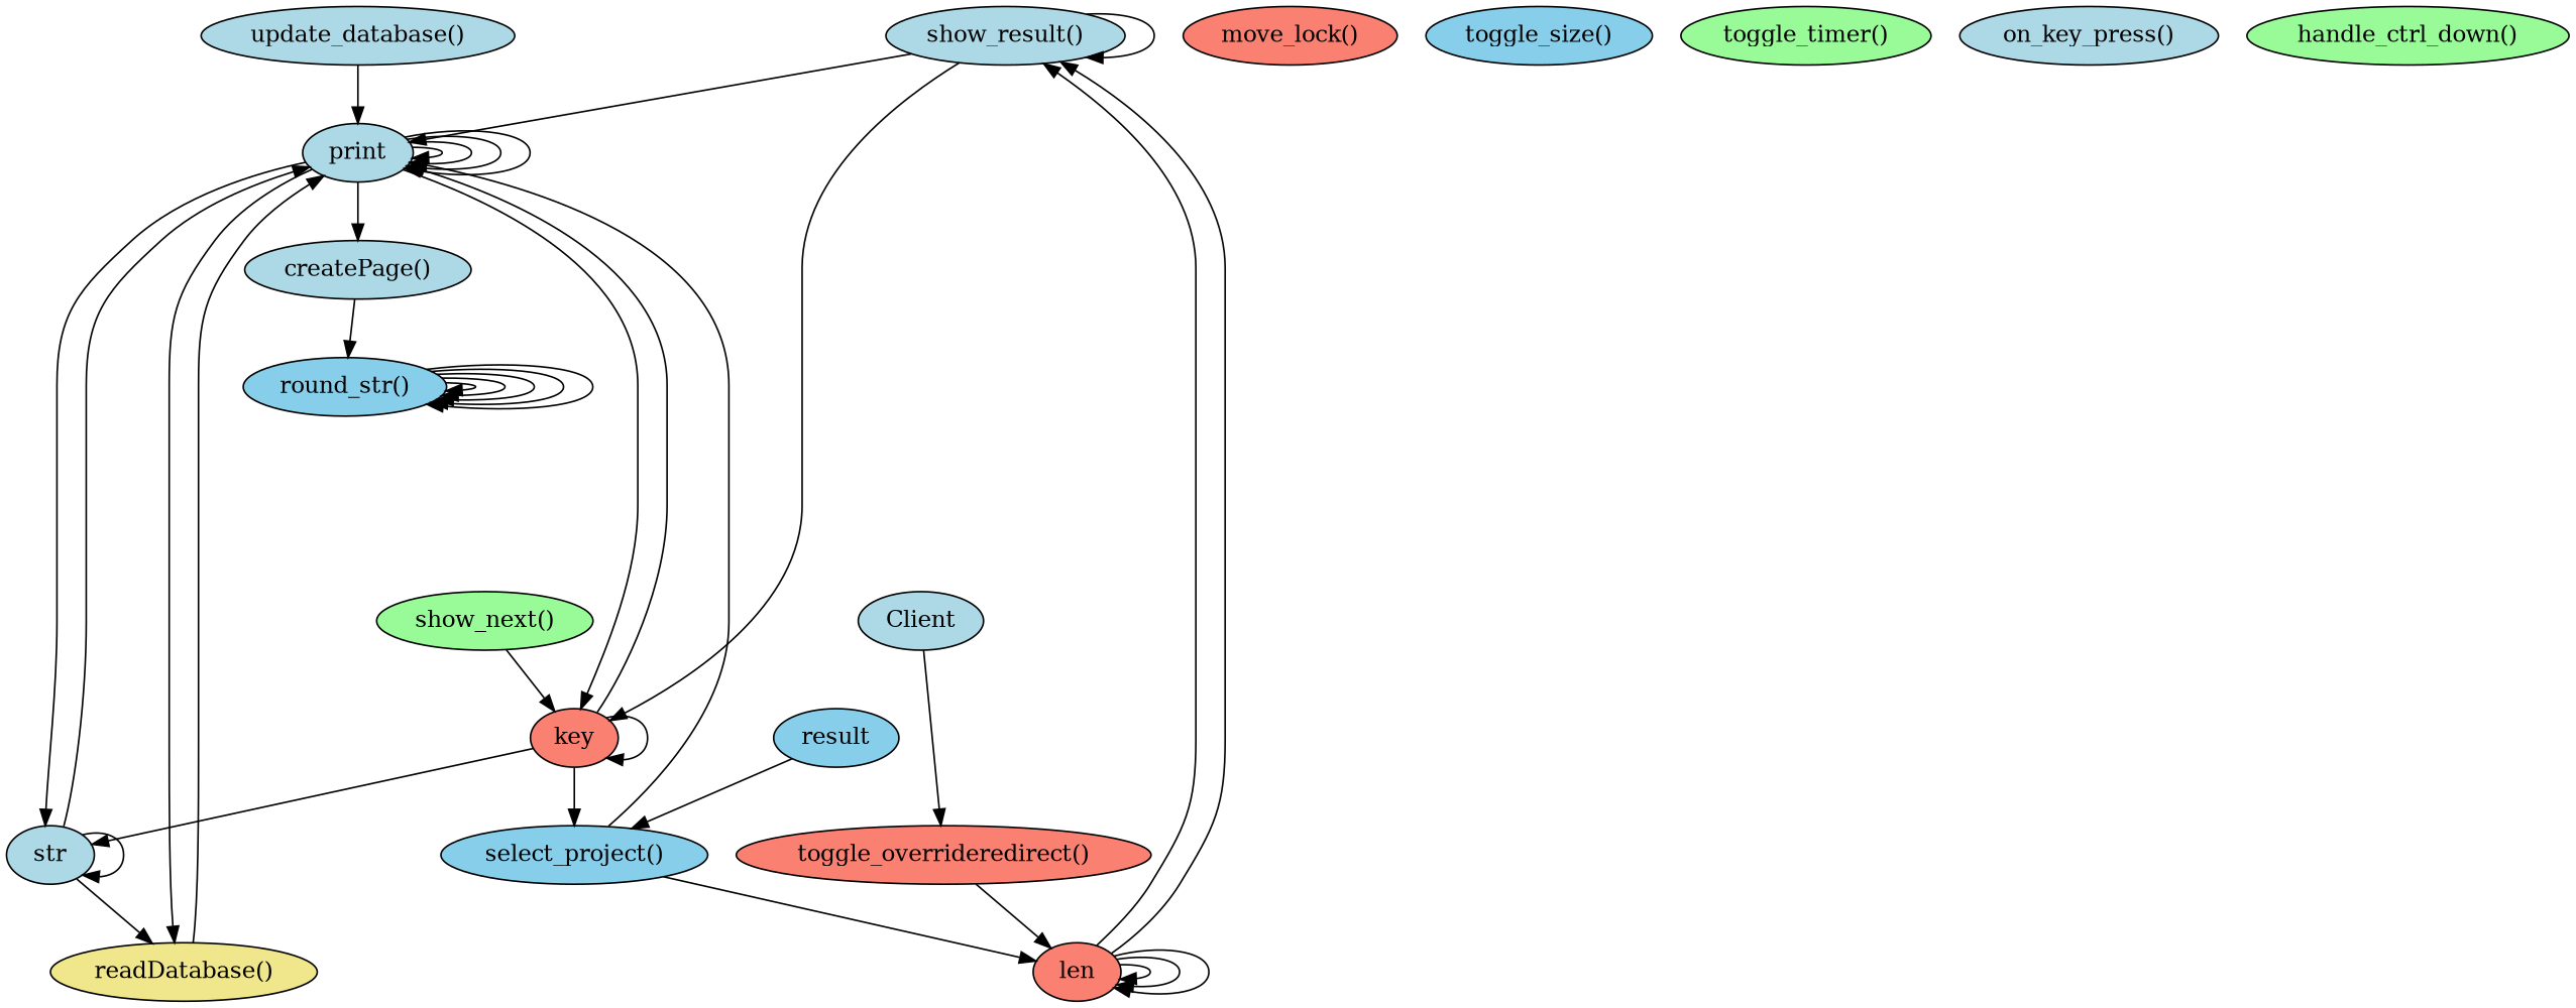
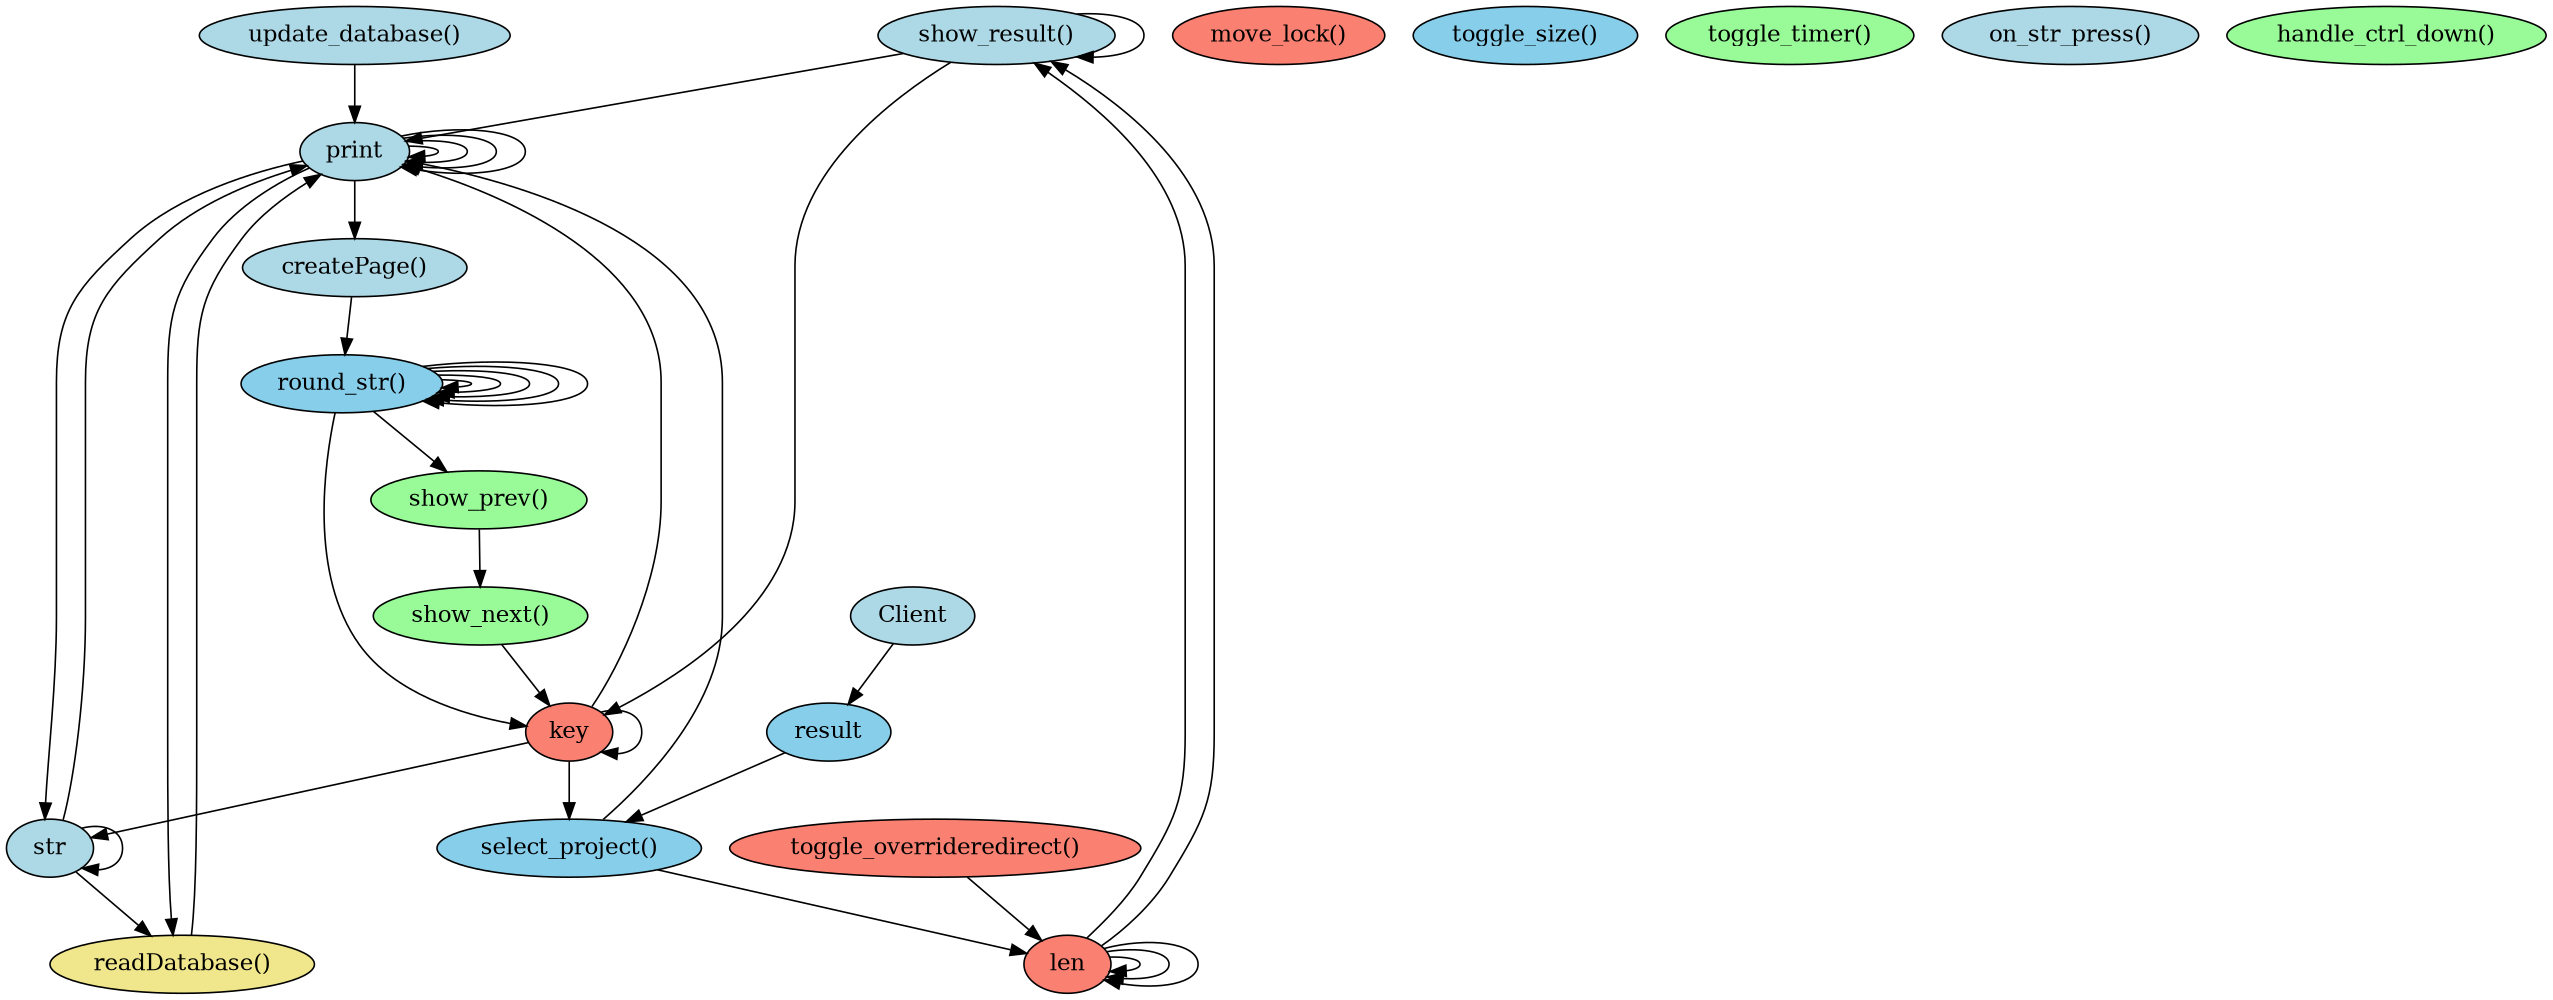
  digraph {
    node [fillcolor=lightblue style=filled]
    n1 [label="show_result()"]
    print
    n3 [fillcolor=salmon label=key]
    n4 [fillcolor=khaki label="readDatabase()"]
    n5 [label="createPage()"]
    str
    n7 [fillcolor=skyblue label="select_project()"]
    n8 [fillcolor=skyblue label="round_str()"]
+   n9 [fillcolor=palegreen label="show_prev()"]
    n10 [label="update_database()"]
    n11 [fillcolor=salmon label="move_lock()"]
    n12 [fillcolor=palegreen label="show_next()"]
    n13 [fillcolor=salmon label="toggle_overrideredirect()"]
    len [fillcolor=salmon]
    n15 [fillcolor=skyblue label="toggle_size()"]
    n16 [fillcolor=palegreen label="toggle_timer()"]
-   n17 [label="on_key_press()"]
+   n17 [label="on_str_press()"]
    n18 [fillcolor=palegreen label="handle_ctrl_down()"]
    n19 [fillcolor=skyblue label=result]
    Client
    n1 -> n1
    n1 -> print
    n1 -> n3
    print -> print
    print -> print
    print -> print
    print -> print
-   print -> n3
+   n8 -> n3
    print -> n4
    print -> n5
    print -> str
    n3 -> print
    n3 -> n3
    n3 -> str
    n3 -> n7
    n4 -> print
    n5 -> n8
    str -> print
    str -> n4
    str -> str
    n7 -> print
    n7 -> len
    n8 -> n8
    n8 -> n8
    n8 -> n8
    n8 -> n8
    n8 -> n8
+   n8 -> n9
+   n9 -> n12
    n10 -> print
    n12 -> n3
    n13 -> len
    len -> n1
    len -> n1
    len -> len
    len -> len
    len -> len
    n19 -> n7
-   Client -> n13
+   Client -> n19
  }
